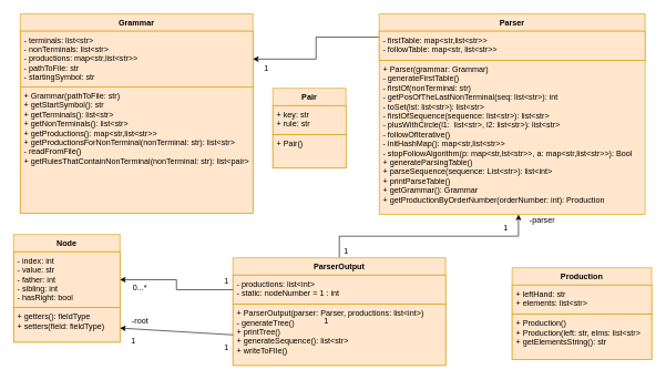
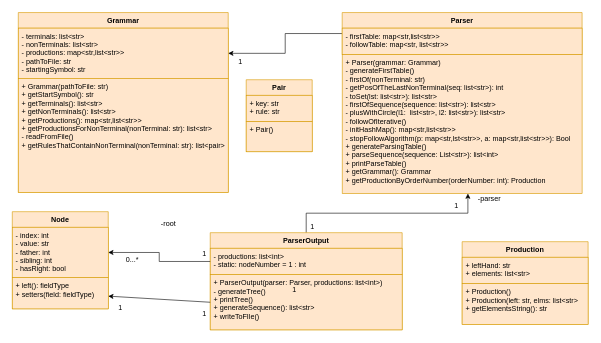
  <mxCell id="0" />
  <mxCell id="1" parent="0" />
  <mxCell id="2" value="Grammar" style="swimlane;fontStyle=1;align=center;verticalAlign=top;childLayout=stackLayout;horizontal=1;startSize=26;horizontalStack=0;resizeParent=1;resizeParentMax=0;resizeLast=0;collapsible=1;marginBottom=0;fillColor=#ffe6cc;strokeColor=#d79b00;" parent="1" vertex="1"><mxGeometry x="30" y="20" width="350" height="300" as="geometry" /></mxCell>
  <mxCell id="3" value="- terminals: list&lt;str&gt;&#10;- nonTerminals: list&lt;str&gt;&#10;- productions: map&lt;str,list&lt;str&gt;&gt;&#10;- pathToFile: str&#10;- startingSymbol: str" style="text;strokeColor=#d79b00;fillColor=#ffe6cc;align=left;verticalAlign=top;spacingLeft=4;spacingRight=4;overflow=hidden;rotatable=0;points=[[0,0.5],[1,0.5]];portConstraint=eastwest;" parent="2" vertex="1"><mxGeometry y="26" width="350" height="84" as="geometry" /></mxCell>
  <mxCell id="4" value="+ Grammar(pathToFile: str)&#10;+ getStartSymbol(): str&#10;+ getTerminals(): list&lt;str&gt;&#10;+ getNonTerminals(): list&lt;str&gt;&#10;+ getProductions(): map&lt;str,list&lt;str&gt;&gt;&#10;+ getProductionsForNonTerminal(nonTerminal: str): list&lt;str&gt;&#10;- readFromFile()&#10;+ getRulesThatContainNonTerminal(nonTerminal: str): list&lt;pair&gt;" style="text;strokeColor=#d79b00;fillColor=#ffe6cc;align=left;verticalAlign=top;spacingLeft=4;spacingRight=4;overflow=hidden;rotatable=0;points=[[0,0.5],[1,0.5]];portConstraint=eastwest;" parent="2" vertex="1"><mxGeometry y="110" width="350" height="190" as="geometry" /></mxCell>
  <mxCell id="5" value="Pair" style="swimlane;fontStyle=1;align=center;verticalAlign=top;childLayout=stackLayout;horizontal=1;startSize=26;horizontalStack=0;resizeParent=1;resizeParentMax=0;resizeLast=0;collapsible=1;marginBottom=0;fillColor=#ffe6cc;strokeColor=#d79b00;" parent="1" vertex="1"><mxGeometry x="410" y="132" width="110" height="120" as="geometry" /></mxCell>
  <mxCell id="6" value="+ key: str&#10;+ rule: str" style="text;strokeColor=#d79b00;fillColor=#ffe6cc;align=left;verticalAlign=top;spacingLeft=4;spacingRight=4;overflow=hidden;rotatable=0;points=[[0,0.5],[1,0.5]];portConstraint=eastwest;" parent="5" vertex="1"><mxGeometry y="26" width="110" height="44" as="geometry" /></mxCell>
  <mxCell id="7" value="+ Pair()" style="text;strokeColor=#d79b00;fillColor=#ffe6cc;align=left;verticalAlign=top;spacingLeft=4;spacingRight=4;overflow=hidden;rotatable=0;points=[[0,0.5],[1,0.5]];portConstraint=eastwest;" parent="5" vertex="1"><mxGeometry y="70" width="110" height="50" as="geometry" /></mxCell>
  <mxCell id="8" style="edgeStyle=orthogonalEdgeStyle;rounded=0;orthogonalLoop=1;jettySize=auto;html=1;" parent="1" source="9" target="3" edge="1"><mxGeometry relative="1" as="geometry" /></mxCell>
  <mxCell id="9" value="Parser" style="swimlane;fontStyle=1;align=center;verticalAlign=top;childLayout=stackLayout;horizontal=1;startSize=26;horizontalStack=0;resizeParent=1;resizeParentMax=0;resizeLast=0;collapsible=1;marginBottom=0;fillColor=#ffe6cc;strokeColor=#d79b00;" parent="1" vertex="1"><mxGeometry x="570" y="20" width="400" height="70" as="geometry" /></mxCell>
  <mxCell id="10" value="- firstTable: map&lt;str,list&lt;str&gt;&gt;&#10;- followTable: map&lt;str, list&lt;str&gt;&gt;" style="text;strokeColor=#d79b00;fillColor=#ffe6cc;align=left;verticalAlign=top;spacingLeft=4;spacingRight=4;overflow=hidden;rotatable=0;points=[[0,0.5],[1,0.5]];portConstraint=eastwest;" parent="9" vertex="1"><mxGeometry y="26" width="400" height="44" as="geometry" /></mxCell>
  <mxCell id="11" value="+ Parser(grammar: Grammar)&#10;- generateFirstTable()&#10;- firstOf(nonTerminal: str)&#10;- getPosOfTheLastNonTerminal(seq: list&lt;str&gt;): int&#10;- toSet(lst: list&lt;str&gt;): list&lt;str&gt;&#10;- firstOfSequence(sequence: list&lt;str&gt;): list&lt;str&gt;&#10;- plusWithCircle(l1:  list&lt;str&gt;, l2: list&lt;str&gt;): list&lt;str&gt;&#10;- followOfIterative()&#10;- initHashMap(): map&lt;str,list&lt;str&gt;&gt;&#10;- stopFollowAlgorithm(p: map&lt;str,lst&lt;str&gt;&gt;, a: map&lt;str,list&lt;str&gt;&gt;): Bool&#10;+ generateParsingTable()&#10;+ parseSequence(sequence: List&lt;str&gt;): list&lt;int&gt;&#10;+ printParseTable()&#10;+ getGrammar(): Grammar&#10;+ getProductionByOrderNumber(orderNumber: int): Production" style="text;strokeColor=#d79b00;fillColor=#ffe6cc;align=left;verticalAlign=top;spacingLeft=4;spacingRight=4;overflow=hidden;rotatable=0;points=[[0,0.5],[1,0.5]];portConstraint=eastwest;" parent="1" vertex="1"><mxGeometry x="570" y="90" width="400" height="232" as="geometry" /></mxCell>
  <mxCell id="12" value="1" style="text;html=1;align=center;verticalAlign=middle;resizable=0;points=[];autosize=1;" parent="1" vertex="1"><mxGeometry x="390" y="92" width="20" height="20" as="geometry" /></mxCell>
  <mxCell id="13" value="Node" style="swimlane;fontStyle=1;align=center;verticalAlign=top;childLayout=stackLayout;horizontal=1;startSize=26;horizontalStack=0;resizeParent=1;resizeParentMax=0;resizeLast=0;collapsible=1;marginBottom=0;fillColor=#ffe6cc;strokeColor=#d79b00;" vertex="1" parent="1"><mxGeometry x="20" y="352" width="160" height="162" as="geometry" /></mxCell>
  <mxCell id="14" value="- index: int&#10;- value: str&#10;- father: int&#10;- sibling: int&#10;- hasRight: bool" style="text;strokeColor=#d79b00;fillColor=#ffe6cc;align=left;verticalAlign=top;spacingLeft=4;spacingRight=4;overflow=hidden;rotatable=0;points=[[0,0.5],[1,0.5]];portConstraint=eastwest;" vertex="1" parent="13"><mxGeometry y="26" width="160" height="84" as="geometry" /></mxCell>
  <mxCell id="15" value="" style="line;strokeWidth=1;fillColor=none;align=left;verticalAlign=middle;spacingTop=-1;spacingLeft=3;spacingRight=3;rotatable=0;labelPosition=right;points=[];portConstraint=eastwest;" vertex="1" parent="13"><mxGeometry y="110" width="160" as="geometry" /></mxCell>
- <mxCell id="16" value="+ getters(): fieldType&#10;+ setters(field: fieldType)" style="text;strokeColor=#d79b00;fillColor=#ffe6cc;align=left;verticalAlign=top;spacingLeft=4;spacingRight=4;overflow=hidden;rotatable=0;points=[[0,0.5],[1,0.5]];portConstraint=eastwest;" vertex="1" parent="13"><mxGeometry y="110" width="160" height="52" as="geometry" /></mxCell>
+ <mxCell id="16" value="+ left(): fieldType&#10;+ setters(field: fieldType)" style="text;strokeColor=#d79b00;fillColor=#ffe6cc;align=left;verticalAlign=top;spacingLeft=4;spacingRight=4;overflow=hidden;rotatable=0;points=[[0,0.5],[1,0.5]];portConstraint=eastwest;" vertex="1" parent="13"><mxGeometry y="110" width="160" height="52" as="geometry" /></mxCell>
  <mxCell id="17" style="edgeStyle=orthogonalEdgeStyle;rounded=0;orthogonalLoop=1;jettySize=auto;html=1;exitX=0.5;exitY=0;exitDx=0;exitDy=0;entryX=0.524;entryY=0.999;entryDx=0;entryDy=0;entryPerimeter=0;" edge="1" parent="1" source="18" target="11"><mxGeometry relative="1" as="geometry" /></mxCell>
  <mxCell id="18" value="ParserOutput" style="swimlane;fontStyle=1;align=center;verticalAlign=top;childLayout=stackLayout;horizontal=1;startSize=26;horizontalStack=0;resizeParent=1;resizeParentMax=0;resizeLast=0;collapsible=1;marginBottom=0;fillColor=#ffe6cc;strokeColor=#d79b00;" vertex="1" parent="1"><mxGeometry x="350" y="387" width="320" height="162" as="geometry" /></mxCell>
  <mxCell id="19" value="- productions: list&lt;int&gt;&#10;- static: nodeNumber = 1 : int" style="text;strokeColor=#d79b00;fillColor=#ffe6cc;align=left;verticalAlign=top;spacingLeft=4;spacingRight=4;overflow=hidden;rotatable=0;points=[[0,0.5],[1,0.5]];portConstraint=eastwest;" vertex="1" parent="18"><mxGeometry y="26" width="320" height="44" as="geometry" /></mxCell>
  <mxCell id="20" value="+ ParserOutput(parser: Parser, productions: list&lt;int&gt;)&#10;- generateTree()&#10;+ printTree()&#10;+ generateSequence(): list&lt;str&gt;&#10;+ writeToFIle()" style="text;strokeColor=#d79b00;fillColor=#ffe6cc;align=left;verticalAlign=top;spacingLeft=4;spacingRight=4;overflow=hidden;rotatable=0;points=[[0,0.5],[1,0.5]];portConstraint=eastwest;" vertex="1" parent="18"><mxGeometry y="70" width="320" height="92" as="geometry" /></mxCell>
  <mxCell id="21" value="1" style="text;html=1;align=center;verticalAlign=middle;resizable=0;points=[];autosize=1;" vertex="1" parent="1"><mxGeometry x="510" y="367" width="20" height="20" as="geometry" /></mxCell>
  <mxCell id="22" value="1" style="text;html=1;align=center;verticalAlign=middle;resizable=0;points=[];autosize=1;" vertex="1" parent="1"><mxGeometry x="750" y="332" width="20" height="20" as="geometry" /></mxCell>
  <mxCell id="23" value="-parser" style="text;html=1;align=center;verticalAlign=middle;resizable=0;points=[];autosize=1;" vertex="1" parent="1"><mxGeometry x="790" y="320" width="50" height="20" as="geometry" /></mxCell>
  <mxCell id="24" style="edgeStyle=orthogonalEdgeStyle;rounded=0;orthogonalLoop=1;jettySize=auto;html=1;exitX=0;exitY=0.5;exitDx=0;exitDy=0;entryX=1;entryY=0.5;entryDx=0;entryDy=0;" edge="1" parent="1" source="19" target="14"><mxGeometry relative="1" as="geometry"><mxPoint x="290" y="415" as="targetPoint" /></mxGeometry></mxCell>
- <mxCell id="25" value="0...*" style="text;html=1;align=center;verticalAlign=middle;resizable=0;points=[];autosize=1;" vertex="1" parent="1"><mxGeometry x="190" y="422" width="40" height="20" as="geometry" /></mxCell>
+ <mxCell id="25" value="0...*" style="text;html=1;align=center;verticalAlign=middle;resizable=0;points=[];autosize=1;" vertex="1" parent="1"><mxGeometry x="200" y="422" width="40" height="20" as="geometry" /></mxCell>
  <mxCell id="26" value="1" style="text;html=1;align=center;verticalAlign=middle;resizable=0;points=[];autosize=1;" vertex="1" parent="1"><mxGeometry x="330" y="412" width="20" height="20" as="geometry" /></mxCell>
  <mxCell id="27" value="" style="endArrow=classic;html=1;exitX=0;exitY=0.5;exitDx=0;exitDy=0;" edge="1" parent="1" source="20" target="16"><mxGeometry width="50" height="50" relative="1" as="geometry"><mxPoint x="510" y="382" as="sourcePoint" /><mxPoint x="560" y="332" as="targetPoint" /><Array as="points" /></mxGeometry></mxCell>
  <mxCell id="28" value="1" style="text;html=1;align=center;verticalAlign=middle;resizable=0;points=[];autosize=1;" vertex="1" parent="1"><mxGeometry x="330" y="512" width="20" height="20" as="geometry" /></mxCell>
- <mxCell id="29" value="-root" style="text;html=1;align=center;verticalAlign=middle;resizable=0;points=[];autosize=1;" vertex="1" parent="1"><mxGeometry x="190" y="472" width="40" height="20" as="geometry" /></mxCell>
+ <mxCell id="29" value="-root" style="text;html=1;align=center;verticalAlign=middle;resizable=0;points=[];autosize=1;" vertex="1" parent="1"><mxGeometry x="260" y="362" width="40" height="20" as="geometry" /></mxCell>
  <mxCell id="30" value="1" style="text;html=1;align=center;verticalAlign=middle;resizable=0;points=[];autosize=1;" vertex="1" parent="1"><mxGeometry x="480" y="472" width="20" height="20" as="geometry" /></mxCell>
  <mxCell id="31" value="1" style="text;html=1;align=center;verticalAlign=middle;resizable=0;points=[];autosize=1;" vertex="1" parent="1"><mxGeometry x="190" y="502" width="20" height="20" as="geometry" /></mxCell>
  <mxCell id="32" value="Production" style="swimlane;fontStyle=1;align=center;verticalAlign=top;childLayout=stackLayout;horizontal=1;startSize=26;horizontalStack=0;resizeParent=1;resizeParentMax=0;resizeLast=0;collapsible=1;marginBottom=0;fillColor=#ffe6cc;strokeColor=#d79b00;" vertex="1" parent="1"><mxGeometry x="770" y="402" width="210" height="138" as="geometry" /></mxCell>
  <mxCell id="33" value="+ leftHand: str&#10;+ elements: list&lt;str&gt;" style="text;strokeColor=#d79b00;fillColor=#ffe6cc;align=left;verticalAlign=top;spacingLeft=4;spacingRight=4;overflow=hidden;rotatable=0;points=[[0,0.5],[1,0.5]];portConstraint=eastwest;" vertex="1" parent="32"><mxGeometry y="26" width="210" height="44" as="geometry" /></mxCell>
  <mxCell id="34" value="" style="line;strokeWidth=1;fillColor=none;align=left;verticalAlign=middle;spacingTop=-1;spacingLeft=3;spacingRight=3;rotatable=0;labelPosition=right;points=[];portConstraint=eastwest;" vertex="1" parent="32"><mxGeometry y="70" width="210" as="geometry" /></mxCell>
  <mxCell id="35" value="+ Production()&#10;+ Production(left: str, elms: list&lt;str&gt;&#10;+ getElementsString(): str" style="text;strokeColor=#d79b00;fillColor=#ffe6cc;align=left;verticalAlign=top;spacingLeft=4;spacingRight=4;overflow=hidden;rotatable=0;points=[[0,0.5],[1,0.5]];portConstraint=eastwest;" vertex="1" parent="32"><mxGeometry y="70" width="210" height="68" as="geometry" /></mxCell>
